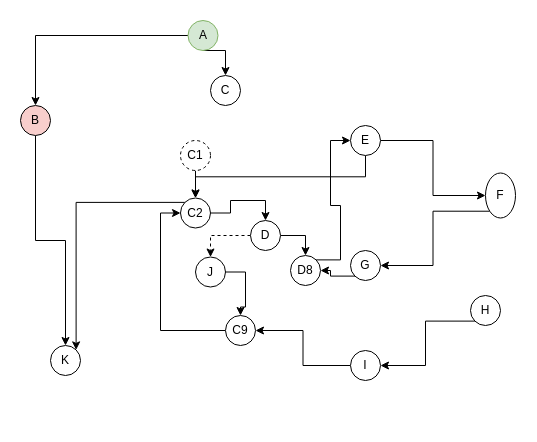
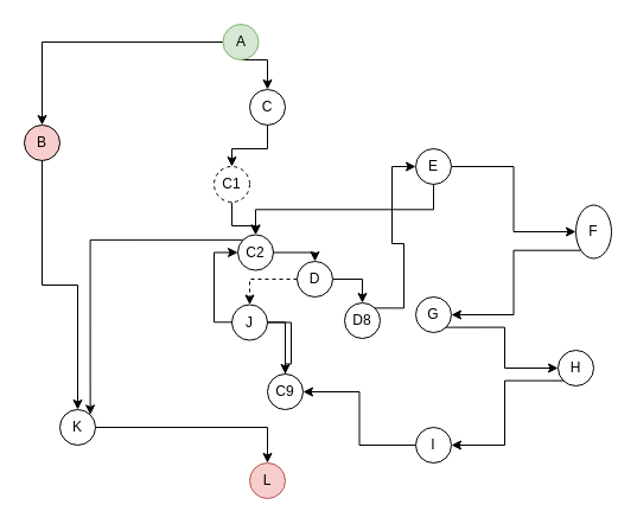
  <mxCell id="0" />
  <mxCell id="1" parent="0" />
  <mxCell id="2" style="edgeStyle=orthogonalEdgeStyle;rounded=0;orthogonalLoop=1;jettySize=auto;html=1;exitX=0;exitY=0.5;exitDx=0;exitDy=0;entryX=0.5;entryY=0;entryDx=0;entryDy=0;" edge="1" parent="1" source="4" target="6"><mxGeometry relative="1" as="geometry" /></mxCell>
  <mxCell id="3" style="edgeStyle=orthogonalEdgeStyle;rounded=0;orthogonalLoop=1;jettySize=auto;html=1;exitX=0.5;exitY=1;exitDx=0;exitDy=0;entryX=0.5;entryY=0;entryDx=0;entryDy=0;" edge="1" parent="1" source="4" target="11"><mxGeometry relative="1" as="geometry" /></mxCell>
  <mxCell id="4" value="A" style="ellipse;whiteSpace=wrap;html=1;fillColor=#d5e8d4;strokeColor=#82b366;" vertex="1" parent="1"><mxGeometry x="187.5" y="20" width="30" height="30" as="geometry" /></mxCell>
  <mxCell id="5" style="edgeStyle=orthogonalEdgeStyle;rounded=0;orthogonalLoop=1;jettySize=auto;html=1;exitX=0.5;exitY=1;exitDx=0;exitDy=0;entryX=0.5;entryY=0;entryDx=0;entryDy=0;" edge="1" parent="1" source="6" target="8"><mxGeometry relative="1" as="geometry" /></mxCell>
  <mxCell id="6" value="B" style="ellipse;whiteSpace=wrap;html=1;fillColor=#f8cecc;" vertex="1" parent="1"><mxGeometry x="20" y="105" width="30" height="30" as="geometry" /></mxCell>
+ <mxCell id="7" value="" style="edgeStyle=orthogonalEdgeStyle;rounded=0;orthogonalLoop=1;jettySize=auto;html=1;entryX=0.5;entryY=0;entryDx=0;entryDy=0;" edge="1" parent="1" source="8" target="9"><mxGeometry relative="1" as="geometry"><mxPoint x="130" y="420" as="targetPoint" /></mxGeometry></mxCell>
  <mxCell id="8" value="K" style="ellipse;whiteSpace=wrap;html=1;" vertex="1" parent="1"><mxGeometry x="50" y="345" width="30" height="30" as="geometry" /></mxCell>
+ <mxCell id="9" value="L" style="ellipse;whiteSpace=wrap;html=1;fillColor=#f8cecc;strokeColor=#b85450;" vertex="1" parent="1"><mxGeometry x="210" y="390" width="30" height="30" as="geometry" /></mxCell>
+ <mxCell id="10" style="edgeStyle=orthogonalEdgeStyle;rounded=0;orthogonalLoop=1;jettySize=auto;html=1;exitX=0.5;exitY=1;exitDx=0;exitDy=0;" edge="1" parent="1" source="11" target="13"><mxGeometry relative="1" as="geometry" /></mxCell>
  <mxCell id="11" value="C" style="ellipse;whiteSpace=wrap;html=1;" vertex="1" parent="1"><mxGeometry x="210" y="75" width="30" height="30" as="geometry" /></mxCell>
  <mxCell id="12" style="edgeStyle=orthogonalEdgeStyle;rounded=0;orthogonalLoop=1;jettySize=auto;html=1;" edge="1" parent="1" source="13" target="16"><mxGeometry relative="1" as="geometry" /></mxCell>
  <mxCell id="13" value="C1" style="ellipse;whiteSpace=wrap;html=1;dashed=1;" vertex="1" parent="1"><mxGeometry x="180" y="140" width="30" height="30" as="geometry" /></mxCell>
  <mxCell id="14" style="edgeStyle=orthogonalEdgeStyle;rounded=0;orthogonalLoop=1;jettySize=auto;html=1;exitX=1;exitY=0.5;exitDx=0;exitDy=0;entryX=0.5;entryY=0;entryDx=0;entryDy=0;" edge="1" parent="1" source="16" target="28"><mxGeometry relative="1" as="geometry" /></mxCell>
  <mxCell id="15" style="edgeStyle=orthogonalEdgeStyle;rounded=0;orthogonalLoop=1;jettySize=auto;html=1;exitX=0;exitY=0;exitDx=0;exitDy=0;entryX=1;entryY=0;entryDx=0;entryDy=0;" edge="1" parent="1" source="16" target="8"><mxGeometry relative="1" as="geometry" /></mxCell>
- <mxCell id="16" value="C2" style="ellipse;whiteSpace=wrap;html=1;" vertex="1" parent="1"><mxGeometry x="180" y="197.5" width="30" height="30" as="geometry" /></mxCell>
+ <mxCell id="16" value="C2" style="ellipse;whiteSpace=wrap;html=1;" vertex="1" parent="1"><mxGeometry x="200" y="197.5" width="30" height="30" as="geometry" /></mxCell>
  <mxCell id="17" style="edgeStyle=orthogonalEdgeStyle;rounded=0;orthogonalLoop=1;jettySize=auto;html=1;exitX=1;exitY=0;exitDx=0;exitDy=0;entryX=0;entryY=0.5;entryDx=0;entryDy=0;" edge="1" parent="1" source="18" target="21"><mxGeometry relative="1" as="geometry" /></mxCell>
  <mxCell id="18" value="D8" style="ellipse;whiteSpace=wrap;html=1;" vertex="1" parent="1"><mxGeometry x="290" y="255" width="30" height="30" as="geometry" /></mxCell>
  <mxCell id="19" style="edgeStyle=orthogonalEdgeStyle;rounded=0;orthogonalLoop=1;jettySize=auto;html=1;entryX=0;entryY=0.5;entryDx=0;entryDy=0;" edge="1" parent="1" source="21" target="30"><mxGeometry relative="1" as="geometry" /></mxCell>
  <mxCell id="20" style="edgeStyle=orthogonalEdgeStyle;rounded=0;orthogonalLoop=1;jettySize=auto;html=1;exitX=0.5;exitY=1;exitDx=0;exitDy=0;" edge="1" parent="1" source="21" target="16"><mxGeometry relative="1" as="geometry" /></mxCell>
  <mxCell id="21" value="E" style="ellipse;whiteSpace=wrap;html=1;" vertex="1" parent="1"><mxGeometry x="350" y="125" width="30" height="30" as="geometry" /></mxCell>
  <mxCell id="22" style="edgeStyle=orthogonalEdgeStyle;rounded=0;orthogonalLoop=1;jettySize=auto;html=1;entryX=0;entryY=0.5;entryDx=0;entryDy=0;" edge="1" parent="1" source="23" target="16"><mxGeometry relative="1" as="geometry" /></mxCell>
  <mxCell id="23" value="C9" style="ellipse;whiteSpace=wrap;html=1;" vertex="1" parent="1"><mxGeometry x="225" y="315" width="30" height="30" as="geometry" /></mxCell>
  <mxCell id="24" style="edgeStyle=orthogonalEdgeStyle;rounded=0;orthogonalLoop=1;jettySize=auto;html=1;exitX=1;exitY=0.5;exitDx=0;exitDy=0;entryX=0.5;entryY=0;entryDx=0;entryDy=0;" edge="1" parent="1" source="25" target="23"><mxGeometry relative="1" as="geometry" /></mxCell>
  <mxCell id="25" value="J" style="ellipse;whiteSpace=wrap;html=1;" vertex="1" parent="1"><mxGeometry x="195" y="256.5" width="30" height="30" as="geometry" /></mxCell>
  <mxCell id="26" style="edgeStyle=orthogonalEdgeStyle;rounded=0;orthogonalLoop=1;jettySize=auto;html=1;entryX=0.5;entryY=0;entryDx=0;entryDy=0;" edge="1" parent="1" source="28" target="18"><mxGeometry relative="1" as="geometry" /></mxCell>
  <mxCell id="27" style="edgeStyle=orthogonalEdgeStyle;rounded=0;orthogonalLoop=1;jettySize=auto;html=1;entryX=0.5;entryY=0;entryDx=0;entryDy=0;dashed=1;" edge="1" parent="1" source="28" target="25"><mxGeometry relative="1" as="geometry" /></mxCell>
  <mxCell id="28" value="D" style="ellipse;whiteSpace=wrap;html=1;" vertex="1" parent="1"><mxGeometry x="250" y="220" width="30" height="30" as="geometry" /></mxCell>
  <mxCell id="29" style="edgeStyle=orthogonalEdgeStyle;rounded=0;orthogonalLoop=1;jettySize=auto;html=1;exitX=0;exitY=1;exitDx=0;exitDy=0;entryX=1;entryY=0.5;entryDx=0;entryDy=0;" edge="1" parent="1" source="30" target="32"><mxGeometry relative="1" as="geometry" /></mxCell>
  <mxCell id="30" value="F" style="ellipse;whiteSpace=wrap;html=1;" vertex="1" parent="1"><mxGeometry x="485" y="172.5" width="30" height="45" as="geometry" /></mxCell>
- <mxCell id="31" style="edgeStyle=orthogonalEdgeStyle;rounded=0;orthogonalLoop=1;jettySize=auto;html=1;exitX=1;exitY=1;exitDx=0;exitDy=0;" edge="1" parent="1" source="32" target="18"><mxGeometry relative="1" as="geometry" /></mxCell>
+ <mxCell id="31" style="edgeStyle=orthogonalEdgeStyle;rounded=0;orthogonalLoop=1;jettySize=auto;html=1;exitX=1;exitY=1;exitDx=0;exitDy=0;entryX=0;entryY=0.5;entryDx=0;entryDy=0;" edge="1" parent="1" source="32" target="34"><mxGeometry relative="1" as="geometry" /></mxCell>
  <mxCell id="32" value="G" style="ellipse;whiteSpace=wrap;html=1;" vertex="1" parent="1"><mxGeometry x="350" y="250" width="30" height="30" as="geometry" /></mxCell>
  <mxCell id="33" style="edgeStyle=orthogonalEdgeStyle;rounded=0;orthogonalLoop=1;jettySize=auto;html=1;exitX=0;exitY=1;exitDx=0;exitDy=0;entryX=1;entryY=0.5;entryDx=0;entryDy=0;" edge="1" parent="1" source="34" target="36"><mxGeometry relative="1" as="geometry" /></mxCell>
  <mxCell id="34" value="H" style="ellipse;whiteSpace=wrap;html=1;" vertex="1" parent="1"><mxGeometry x="470" y="295" width="30" height="30" as="geometry" /></mxCell>
  <mxCell id="35" style="edgeStyle=orthogonalEdgeStyle;rounded=0;orthogonalLoop=1;jettySize=auto;html=1;entryX=1;entryY=0.5;entryDx=0;entryDy=0;" edge="1" parent="1" source="36" target="23"><mxGeometry relative="1" as="geometry" /></mxCell>
- <mxCell id="36" value="I" style="ellipse;whiteSpace=wrap;html=1;" vertex="1" parent="1"><mxGeometry x="350" y="350" width="30" height="30" as="geometry" /></mxCell>
+ <mxCell id="36" value="I" style="ellipse;whiteSpace=wrap;html=1;" vertex="1" parent="1"><mxGeometry x="350" y="360" width="30" height="30" as="geometry" /></mxCell>
